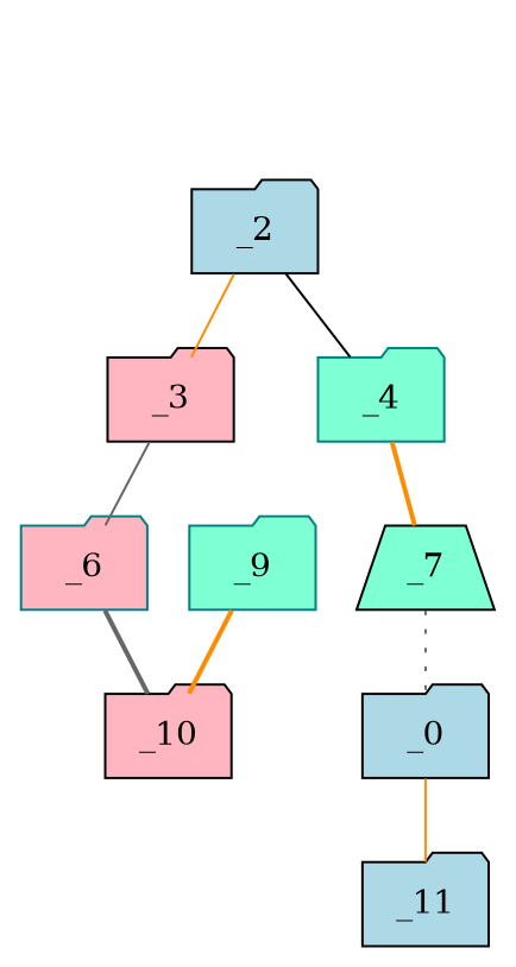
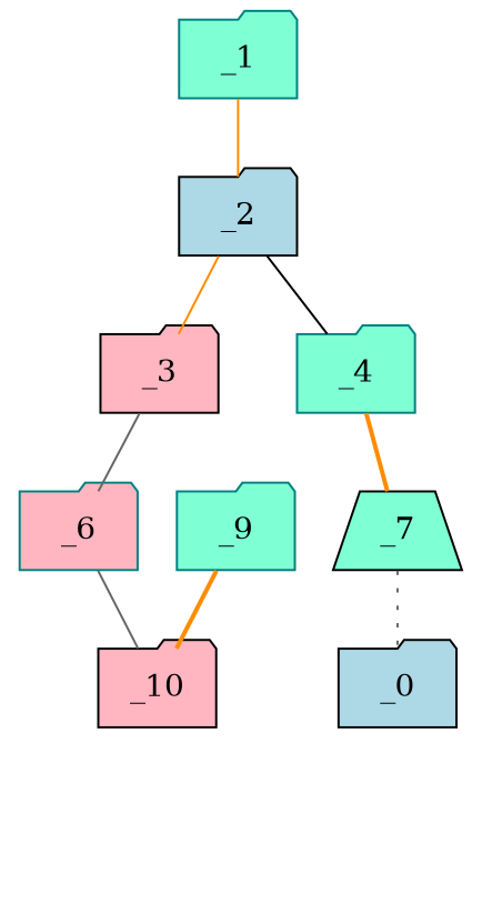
  graph {
    node [charge=0 chem=1 color=black fillcolor=aquamarine shape=folder style=filled symbol="C  " x=2.866 y=0.5]
    edge [color=darkorange style=solid valence=1]
+   _1 [chem=2 color=teal symbol="O  " y=2]
    _2 [fillcolor=lightblue y=1]
    _3 [fillcolor=lightpink x=3.7321]
    _4 [chem=4 color=teal symbol="N  " x=2]
    _6 [chem=4 color=teal fillcolor=lightpink symbol="N  " x=4.6831 y=0.809]
    _7 [chem=4 shape=trapezium symbol="N  " x=2 y=-0.5]
    _10 [fillcolor=lightpink x=5.2709 y=0]
    n8 [fillcolor=lightblue label=_0 y=-1]
-   _11 [chem=2 fillcolor=lightblue symbol="O  " y=-2]
    _9 [chem=4 color=teal symbol="N  " x=4.6831 y=-0.809]
+   _1 -- _2
    _2 -- _3 [valence=2]
    _2 -- _4 [color=black]
    _3 -- _6 [color=gray40]
    _4 -- _7 [style=bold valence=2]
-   _6 -- _10 [color=gray40 style=bold valence=2]
+   _6 -- _10 [color=gray40 valence=2]
    _7 -- n8 [color=gray40 style=dotted]
-   n8 -- _11
    _9 -- _10 [style=bold]
  }
